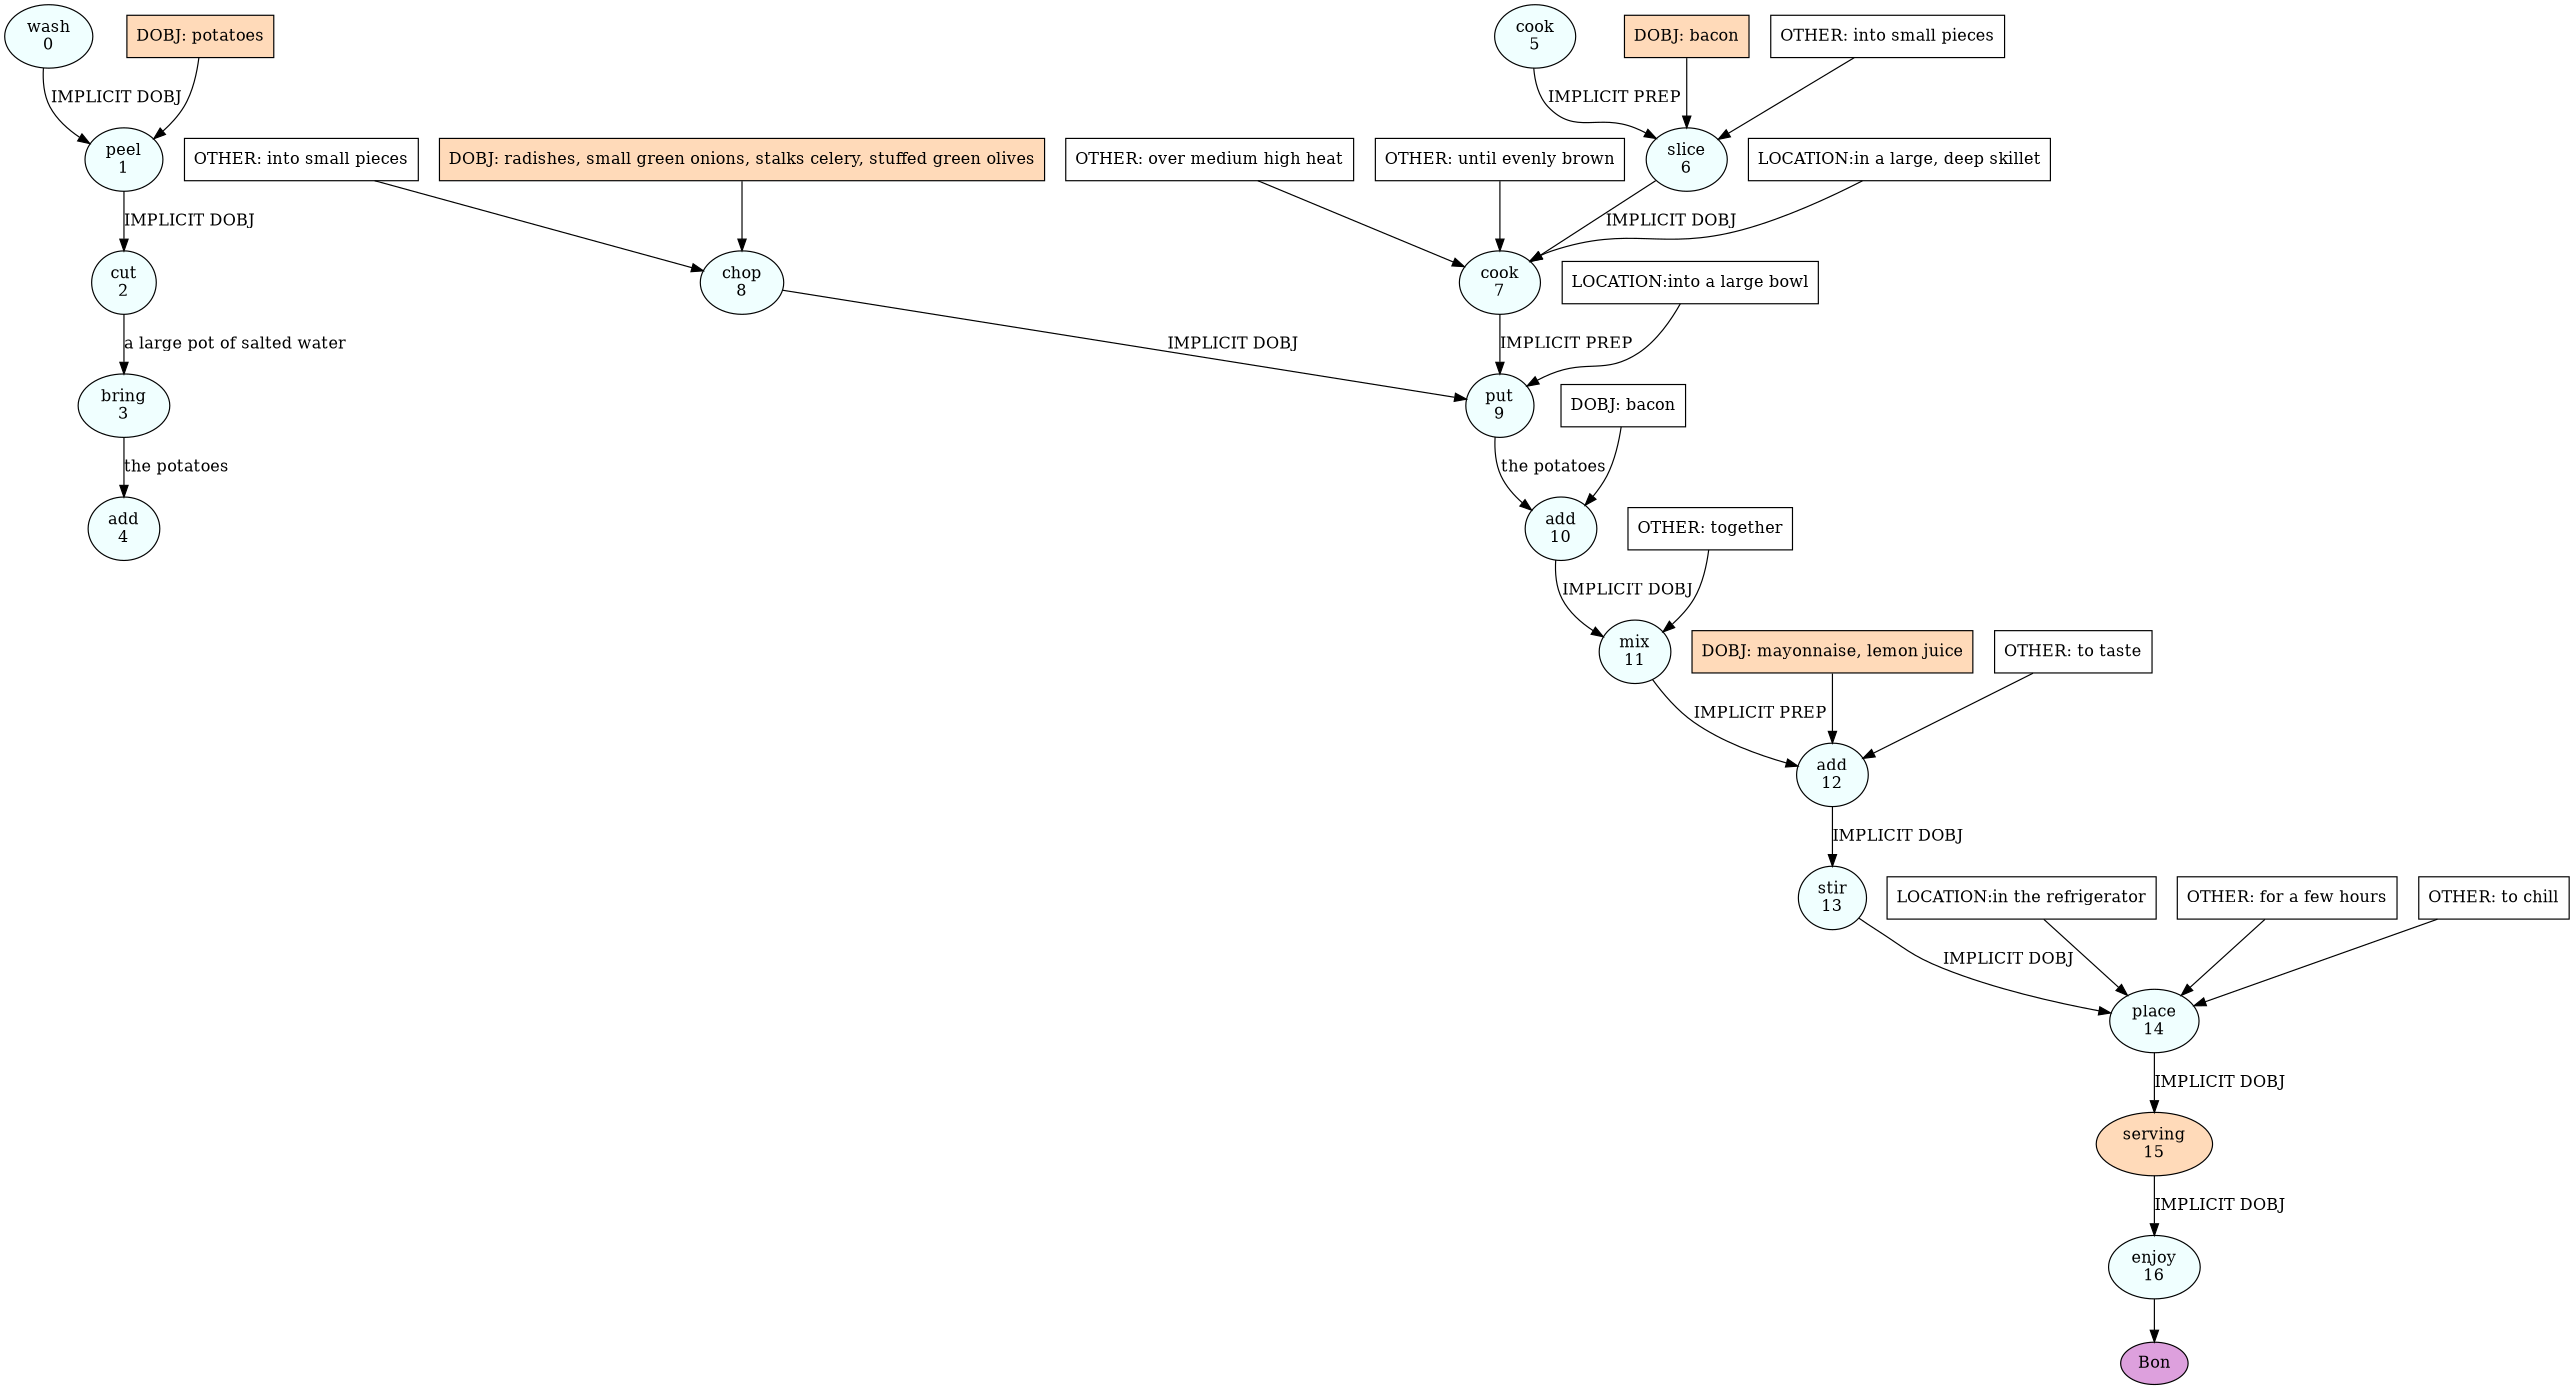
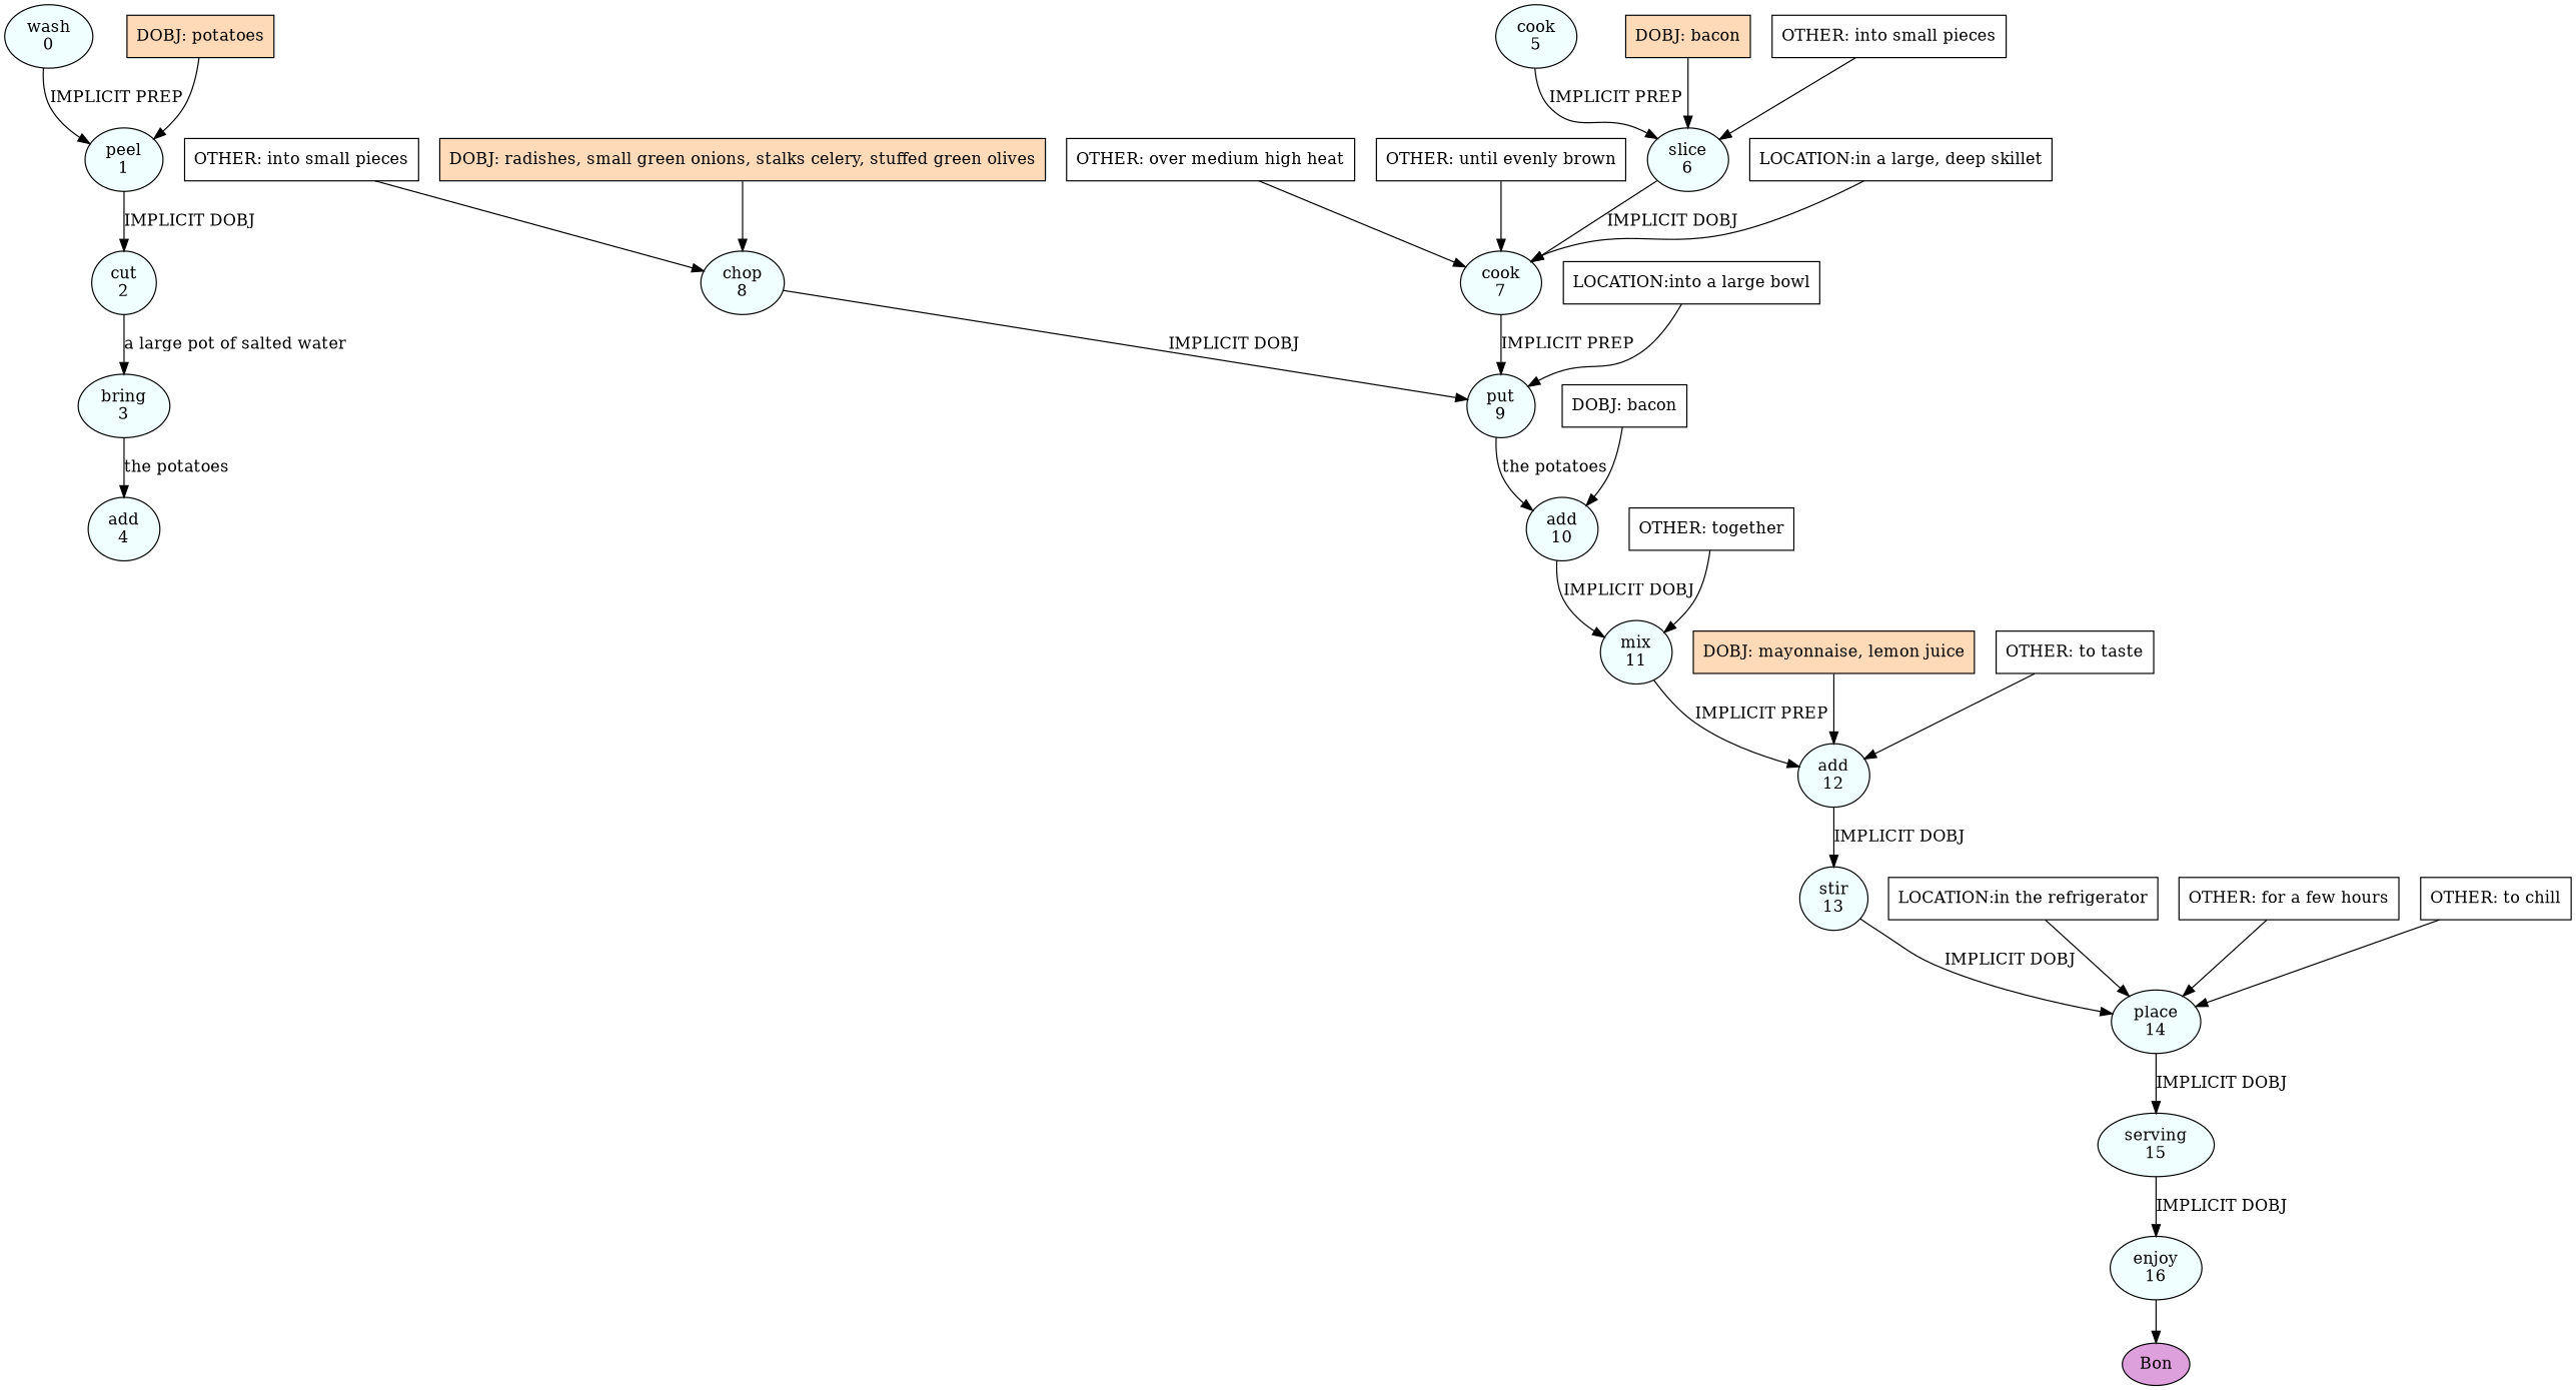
  digraph {
    node [fillcolor=azure shape=oval style=filled]
    n1 [label="wash\n0"]
    n2 [label="peel\n1"]
    n3 [label="cut\n2"]
    n4 [label="bring\n3"]
    n5 [label="add\n4"]
    n6 [label="cook\n5"]
    n7 [label="slice\n6"]
    n8 [label="cook\n7"]
    n9 [label="put\n9"]
    n10 [label="chop\n8"]
    n11 [label="add\n10"]
    n12 [label="mix\n11"]
    n13 [label="add\n12"]
    n14 [label="stir\n13"]
    n15 [label="place\n14"]
-   n16 [fillcolor=peachpuff label="serving\n15"]
+   n16 [label="serving\n15"]
    n17 [label="enjoy\n16"]
    n18 [fillcolor=plum label=Bon]
    n19 [fillcolor=peachpuff label="DOBJ: potatoes" shape=box]
    n20 [fillcolor=peachpuff label="DOBJ: bacon" shape=box]
    n21 [fillcolor=white label="OTHER: into small pieces" shape=box]
    n22 [fillcolor=white label="LOCATION:in a large, deep skillet" shape=box]
    n23 [fillcolor=white label="OTHER: over medium high heat" shape=box]
    n24 [fillcolor=white label="OTHER: until evenly brown" shape=box]
    n25 [fillcolor=peachpuff label="DOBJ: radishes, small green onions, stalks celery, stuffed green olives" shape=box]
    n26 [fillcolor=white label="OTHER: into small pieces" shape=box]
    n27 [fillcolor=white label="LOCATION:into a large bowl" shape=box]
    n28 [fillcolor=white label="DOBJ: bacon" shape=box]
    n29 [fillcolor=white label="OTHER: together" shape=box]
    n30 [fillcolor=peachpuff label="DOBJ: mayonnaise, lemon juice" shape=box]
    n31 [fillcolor=white label="OTHER: to taste" shape=box]
    n32 [fillcolor=white label="LOCATION:in the refrigerator" shape=box]
    n33 [fillcolor=white label="OTHER: for a few hours" shape=box]
    n34 [fillcolor=white label="OTHER: to chill" shape=box]
-   n1 -> n2 [label="IMPLICIT DOBJ"]
+   n1 -> n2 [label="IMPLICIT PREP"]
    n2 -> n3 [label="IMPLICIT DOBJ"]
    n3 -> n4 [label="a large pot of salted water"]
    n4 -> n5 [label="the potatoes"]
    n6 -> n7 [label="IMPLICIT PREP"]
    n7 -> n8 [label="IMPLICIT DOBJ"]
    n8 -> n9 [label="IMPLICIT PREP"]
    n9 -> n11 [label="the potatoes"]
    n10 -> n9 [label="IMPLICIT DOBJ"]
    n11 -> n12 [label="IMPLICIT DOBJ"]
    n12 -> n13 [label="IMPLICIT PREP"]
    n13 -> n14 [label="IMPLICIT DOBJ"]
    n14 -> n15 [label="IMPLICIT DOBJ"]
    n15 -> n16 [label="IMPLICIT DOBJ"]
    n16 -> n17 [label="IMPLICIT DOBJ"]
    n17 -> n18
    n19 -> n2
    n20 -> n7
    n21 -> n7
    n22 -> n8
    n23 -> n8
    n24 -> n8
    n25 -> n10
    n26 -> n10
    n27 -> n9
    n28 -> n11
    n29 -> n12
    n30 -> n13
    n31 -> n13
    n32 -> n15
    n33 -> n15
    n34 -> n15
  }
